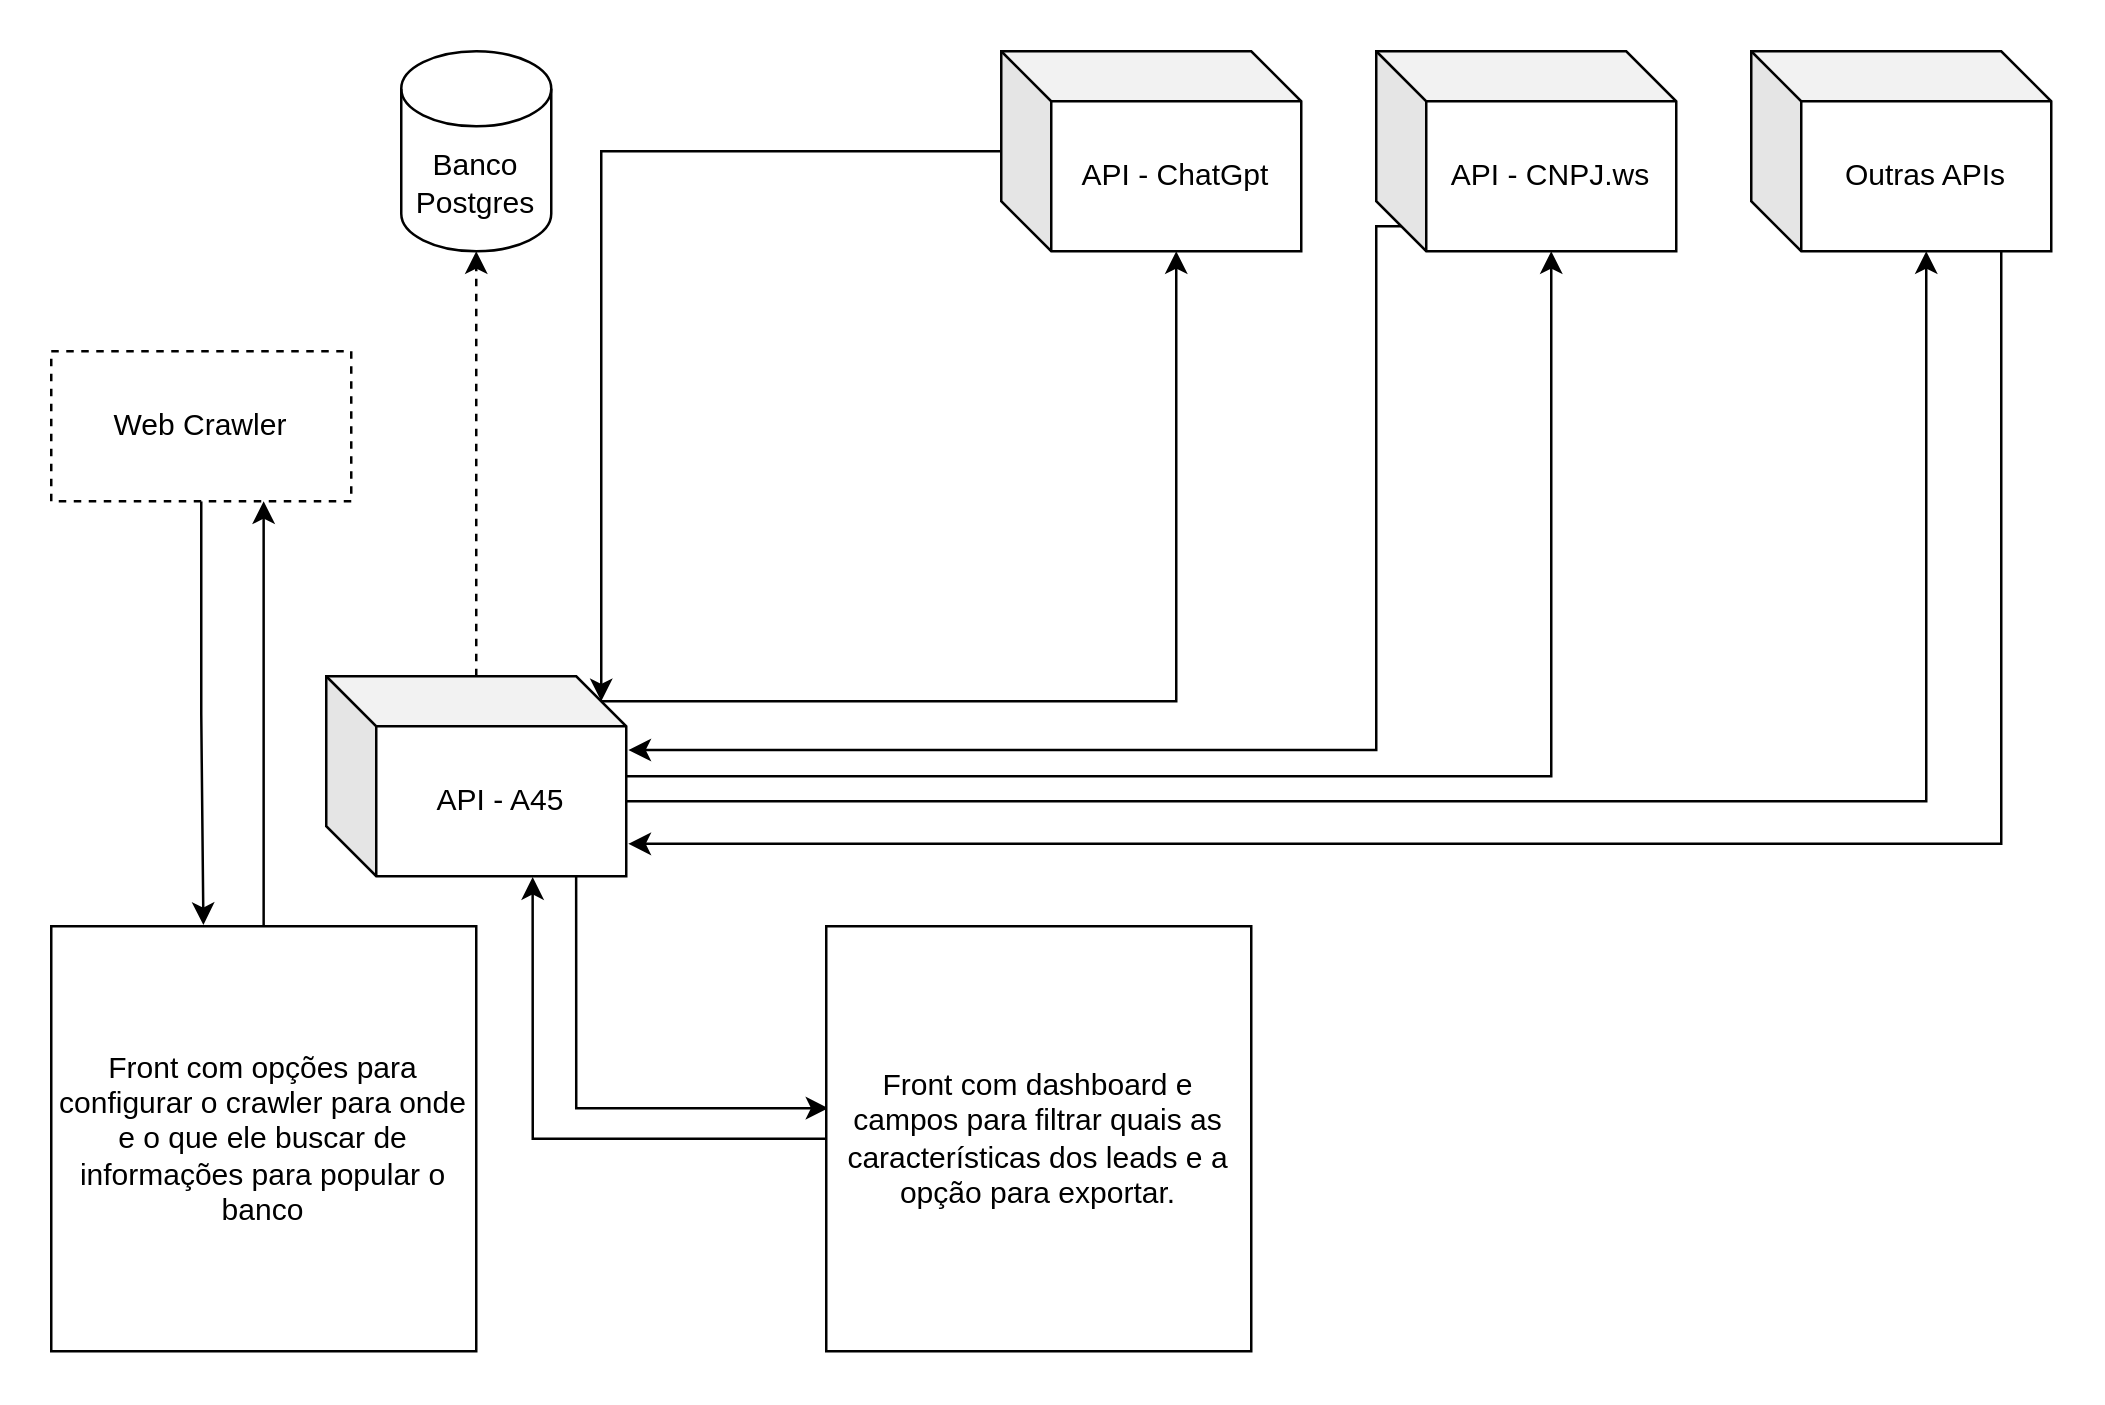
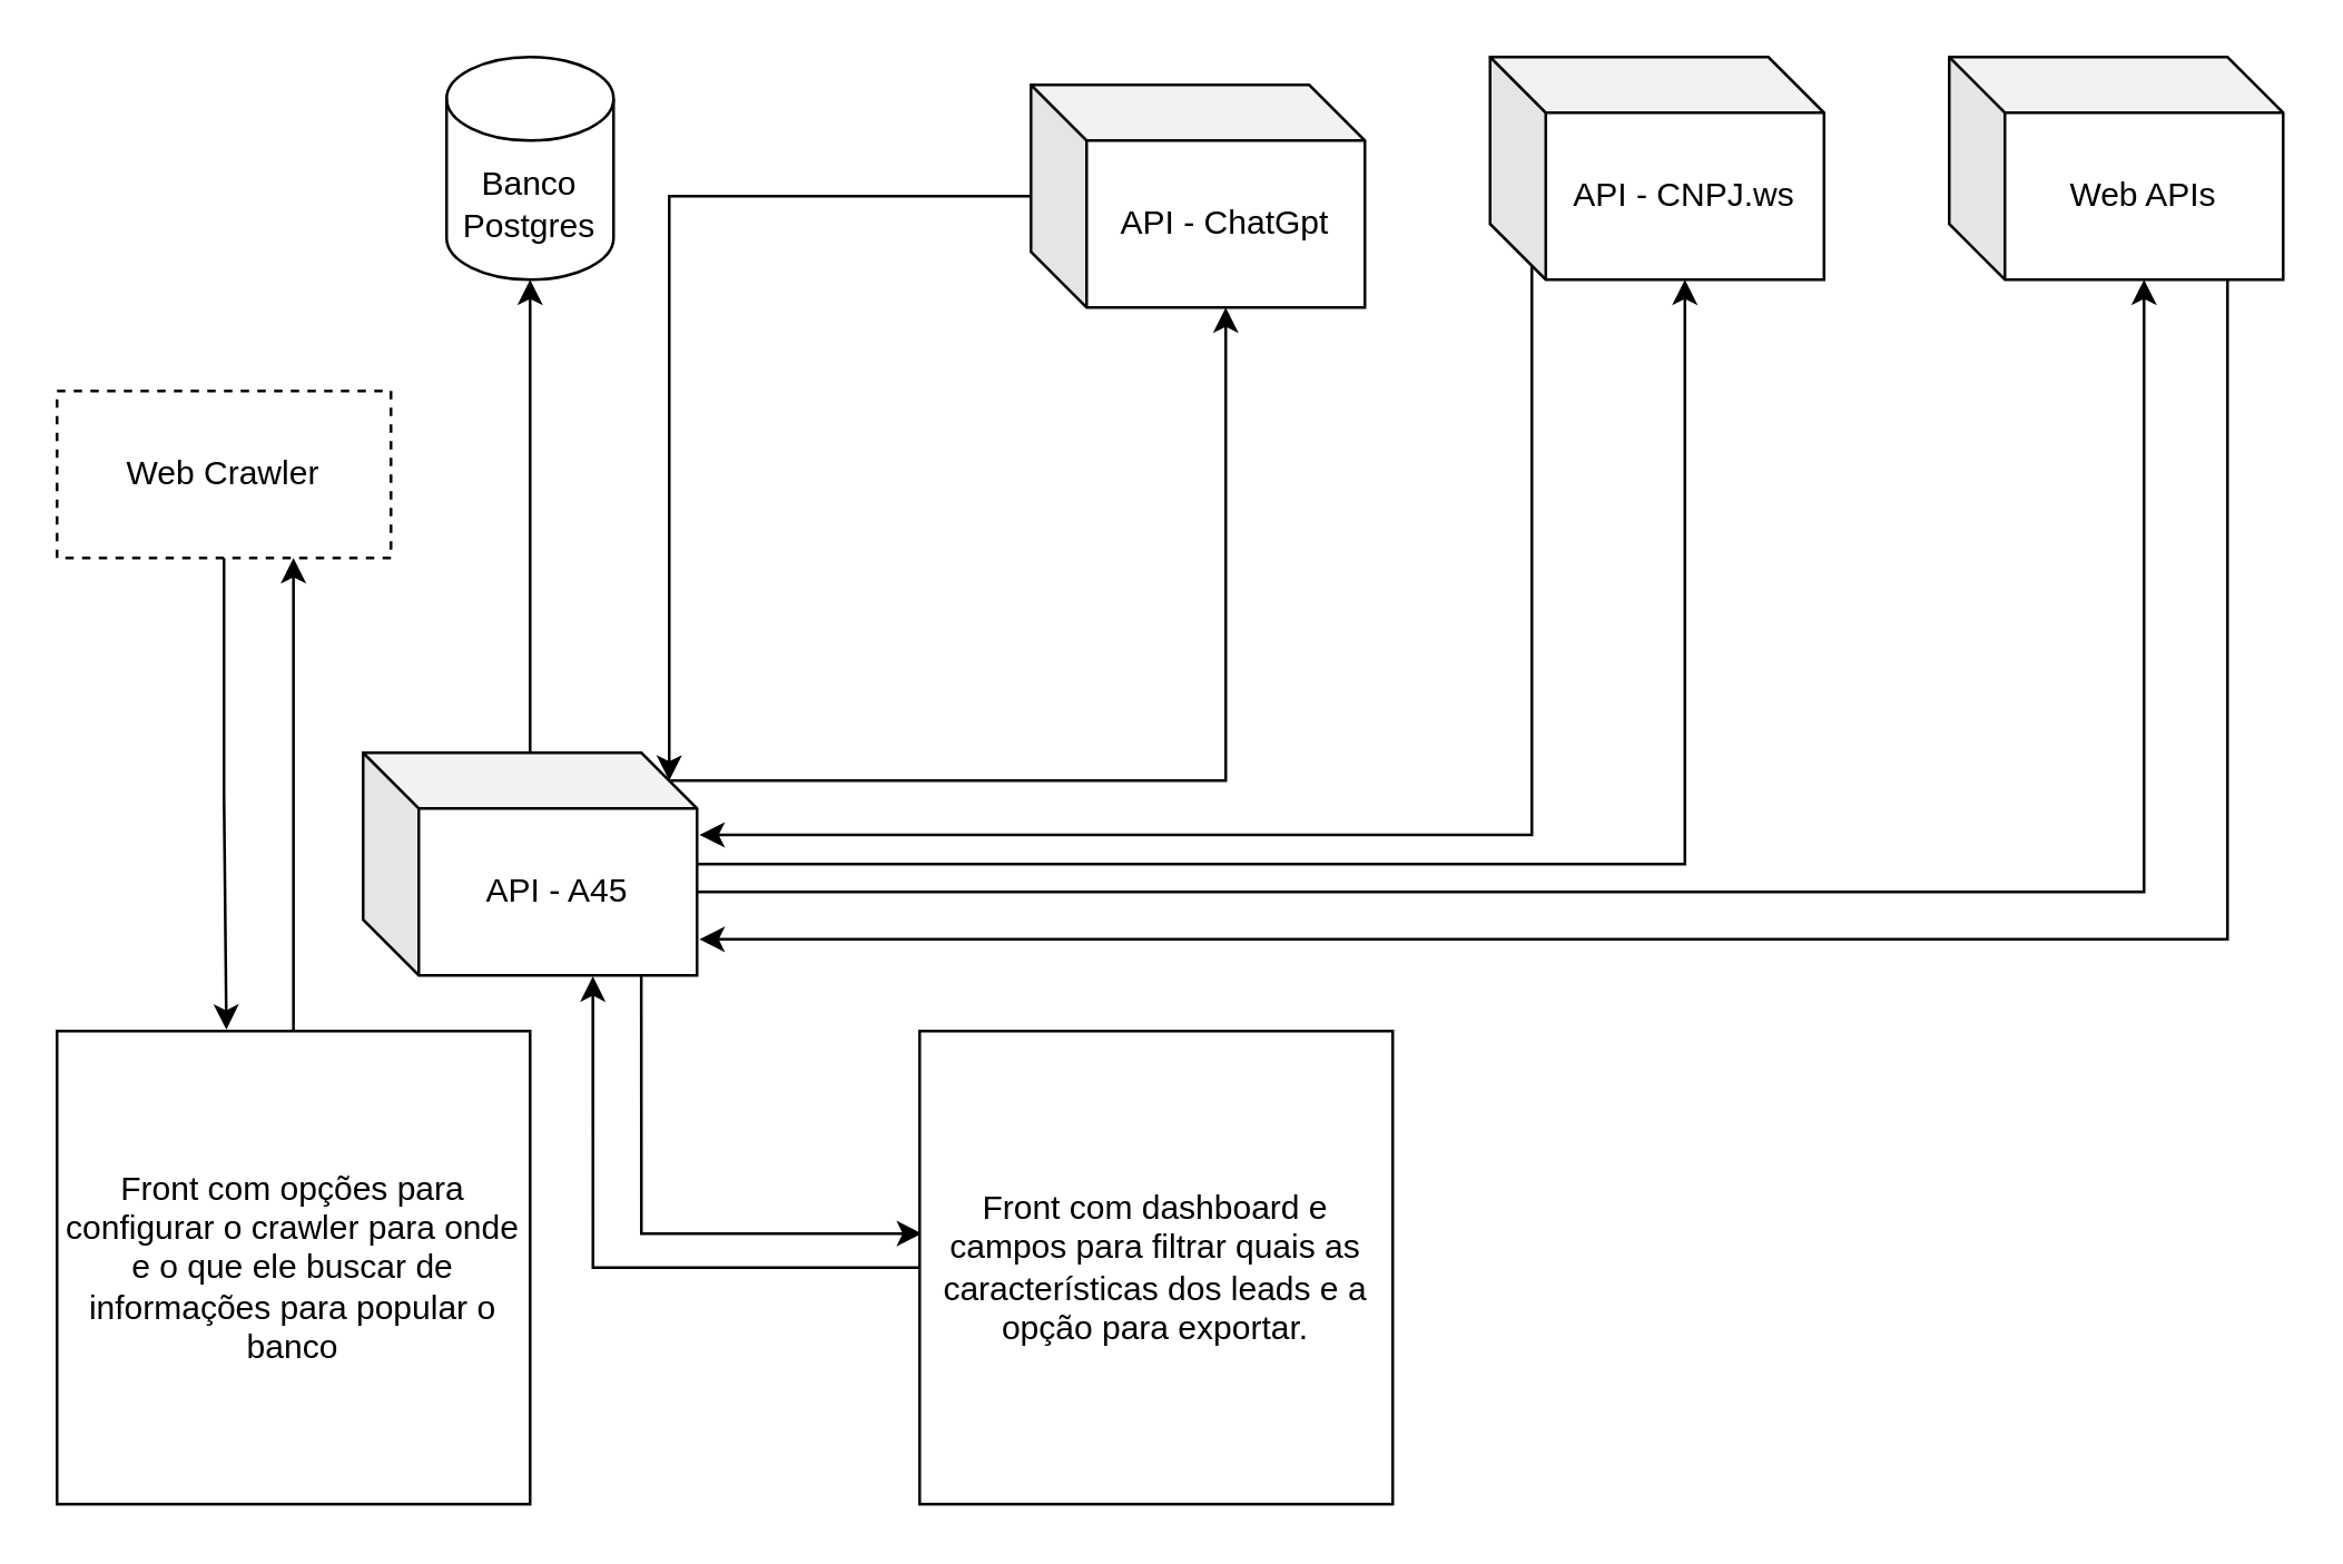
  <mxCell id="0" />
  <mxCell id="1" parent="0" />
  <mxCell id="2" value="Banco Postgres" style="shape=cylinder3;whiteSpace=wrap;html=1;boundedLbl=1;backgroundOutline=1;size=15;" parent="1" vertex="1"><mxGeometry x="160" y="20" width="60" height="80" as="geometry" /></mxCell>
  <mxCell id="3" style="edgeStyle=orthogonalEdgeStyle;rounded=0;orthogonalLoop=1;jettySize=auto;html=1;entryX=0;entryY=0;entryDx=110;entryDy=10;entryPerimeter=0;" parent="1" source="4" target="10" edge="1"><mxGeometry relative="1" as="geometry" /></mxCell>
- <mxCell id="4" value="API - ChatGpt" style="shape=cube;whiteSpace=wrap;html=1;boundedLbl=1;backgroundOutline=1;darkOpacity=0.05;darkOpacity2=0.1;" parent="1" vertex="1"><mxGeometry x="400" y="20" width="120" height="80" as="geometry" /></mxCell>
- <mxCell id="5" style="edgeStyle=orthogonalEdgeStyle;rounded=0;orthogonalLoop=1;jettySize=auto;html=1;dashed=1;" parent="1" source="10" target="2" edge="1"><mxGeometry relative="1" as="geometry" /></mxCell>
+ <mxCell id="4" value="API - ChatGpt" style="shape=cube;whiteSpace=wrap;html=1;boundedLbl=1;backgroundOutline=1;darkOpacity=0.05;darkOpacity2=0.1;" parent="1" vertex="1"><mxGeometry x="370" y="30" width="120" height="80" as="geometry" /></mxCell>
+ <mxCell id="5" style="edgeStyle=orthogonalEdgeStyle;rounded=0;orthogonalLoop=1;jettySize=auto;html=1;" parent="1" source="10" target="2" edge="1"><mxGeometry relative="1" as="geometry" /></mxCell>
  <mxCell id="6" style="edgeStyle=orthogonalEdgeStyle;rounded=0;orthogonalLoop=1;jettySize=auto;html=1;exitX=0;exitY=0;exitDx=110;exitDy=10;exitPerimeter=0;entryX=0;entryY=0;entryDx=70;entryDy=80;entryPerimeter=0;" parent="1" source="10" target="4" edge="1"><mxGeometry relative="1" as="geometry" /></mxCell>
  <mxCell id="7" style="edgeStyle=orthogonalEdgeStyle;rounded=0;orthogonalLoop=1;jettySize=auto;html=1;exitX=0.833;exitY=1;exitDx=0;exitDy=0;exitPerimeter=0;entryX=0.005;entryY=0.428;entryDx=0;entryDy=0;entryPerimeter=0;" parent="1" source="10" target="12" edge="1"><mxGeometry relative="1" as="geometry" /></mxCell>
  <mxCell id="8" style="edgeStyle=orthogonalEdgeStyle;rounded=0;orthogonalLoop=1;jettySize=auto;html=1;entryX=0;entryY=0;entryDx=70;entryDy=80;entryPerimeter=0;" parent="1" source="10" target="18" edge="1"><mxGeometry relative="1" as="geometry" /></mxCell>
  <mxCell id="9" style="edgeStyle=orthogonalEdgeStyle;rounded=0;orthogonalLoop=1;jettySize=auto;html=1;entryX=0;entryY=0;entryDx=70;entryDy=80;entryPerimeter=0;" parent="1" source="10" target="20" edge="1"><mxGeometry relative="1" as="geometry"><Array as="points"><mxPoint x="770" y="320" /></Array></mxGeometry></mxCell>
  <mxCell id="10" value="API - A45" style="shape=cube;whiteSpace=wrap;html=1;boundedLbl=1;backgroundOutline=1;darkOpacity=0.05;darkOpacity2=0.1;" parent="1" vertex="1"><mxGeometry x="130" y="270" width="120" height="80" as="geometry" /></mxCell>
  <mxCell id="11" style="edgeStyle=orthogonalEdgeStyle;rounded=0;orthogonalLoop=1;jettySize=auto;html=1;entryX=0.688;entryY=1.004;entryDx=0;entryDy=0;entryPerimeter=0;" parent="1" source="12" target="10" edge="1"><mxGeometry relative="1" as="geometry" /></mxCell>
  <mxCell id="12" value="Front com dashboard e campos para filtrar quais as características dos leads e a opção para exportar." style="whiteSpace=wrap;html=1;aspect=fixed;" parent="1" vertex="1"><mxGeometry x="330" y="370" width="170" height="170" as="geometry" /></mxCell>
  <mxCell id="13" style="edgeStyle=orthogonalEdgeStyle;rounded=0;orthogonalLoop=1;jettySize=auto;html=1;exitX=0.5;exitY=1;exitDx=0;exitDy=0;entryX=0.358;entryY=-0.003;entryDx=0;entryDy=0;entryPerimeter=0;" parent="1" source="14" target="16" edge="1"><mxGeometry relative="1" as="geometry" /></mxCell>
  <mxCell id="14" value="Web Crawler" style="rounded=0;whiteSpace=wrap;html=1;dashed=1;" parent="1" vertex="1"><mxGeometry x="20" y="140" width="120" height="60" as="geometry" /></mxCell>
  <mxCell id="15" style="edgeStyle=orthogonalEdgeStyle;rounded=0;orthogonalLoop=1;jettySize=auto;html=1;entryX=0.708;entryY=1;entryDx=0;entryDy=0;entryPerimeter=0;" parent="1" source="16" target="14" edge="1"><mxGeometry relative="1" as="geometry" /></mxCell>
  <mxCell id="16" value="Front com opções para configurar o crawler para onde e o que ele buscar de informações para popular o banco" style="whiteSpace=wrap;html=1;aspect=fixed;" parent="1" vertex="1"><mxGeometry x="20" y="370" width="170" height="170" as="geometry" /></mxCell>
  <mxCell id="17" style="edgeStyle=orthogonalEdgeStyle;rounded=0;orthogonalLoop=1;jettySize=auto;html=1;entryX=1.007;entryY=0.369;entryDx=0;entryDy=0;entryPerimeter=0;exitX=0;exitY=0;exitDx=10;exitDy=70;exitPerimeter=0;" parent="1" source="18" target="10" edge="1"><mxGeometry relative="1" as="geometry"><Array as="points"><mxPoint x="550" y="90" /><mxPoint x="550" y="300" /></Array></mxGeometry></mxCell>
- <mxCell id="18" value="API - CNPJ.ws" style="shape=cube;whiteSpace=wrap;html=1;boundedLbl=1;backgroundOutline=1;darkOpacity=0.05;darkOpacity2=0.1;" parent="1" vertex="1"><mxGeometry x="550" y="20" width="120" height="80" as="geometry" /></mxCell>
+ <mxCell id="18" value="API - CNPJ.ws" style="shape=cube;whiteSpace=wrap;html=1;boundedLbl=1;backgroundOutline=1;darkOpacity=0.05;darkOpacity2=0.1;" parent="1" vertex="1"><mxGeometry x="535" y="20" width="120" height="80" as="geometry" /></mxCell>
  <mxCell id="19" style="edgeStyle=orthogonalEdgeStyle;rounded=0;orthogonalLoop=1;jettySize=auto;html=1;entryX=1.007;entryY=0.838;entryDx=0;entryDy=0;entryPerimeter=0;" parent="1" source="20" target="10" edge="1"><mxGeometry relative="1" as="geometry"><Array as="points"><mxPoint x="800" y="337" /></Array></mxGeometry></mxCell>
- <mxCell id="20" value="Outras APIs" style="shape=cube;whiteSpace=wrap;html=1;boundedLbl=1;backgroundOutline=1;darkOpacity=0.05;darkOpacity2=0.1;" parent="1" vertex="1"><mxGeometry x="700" y="20" width="120" height="80" as="geometry" /></mxCell>
+ <mxCell id="20" value="Web APIs" style="shape=cube;whiteSpace=wrap;html=1;boundedLbl=1;backgroundOutline=1;darkOpacity=0.05;darkOpacity2=0.1;" parent="1" vertex="1"><mxGeometry x="700" y="20" width="120" height="80" as="geometry" /></mxCell>
